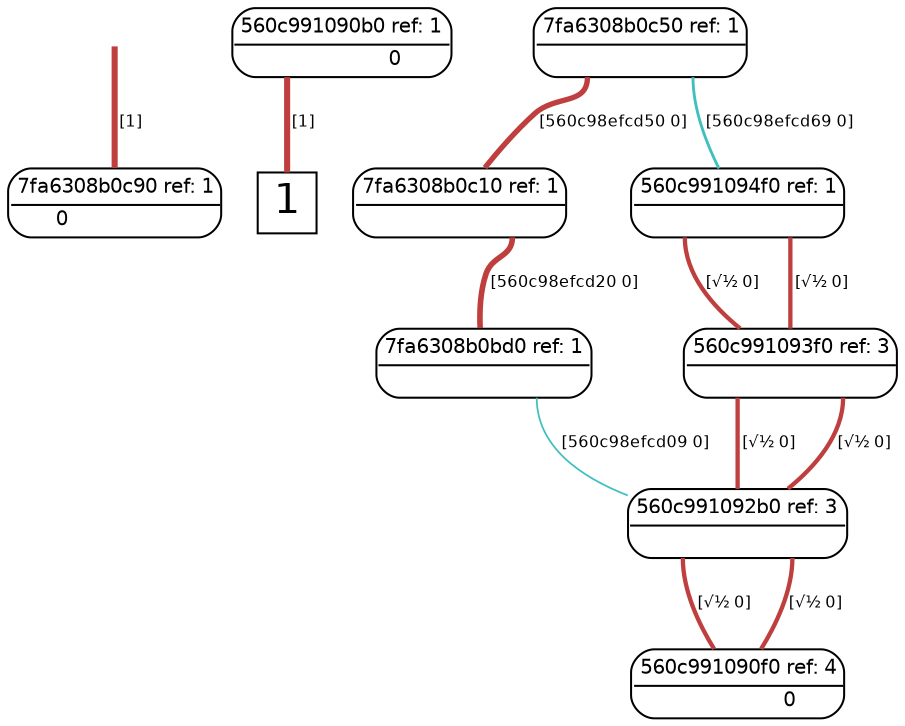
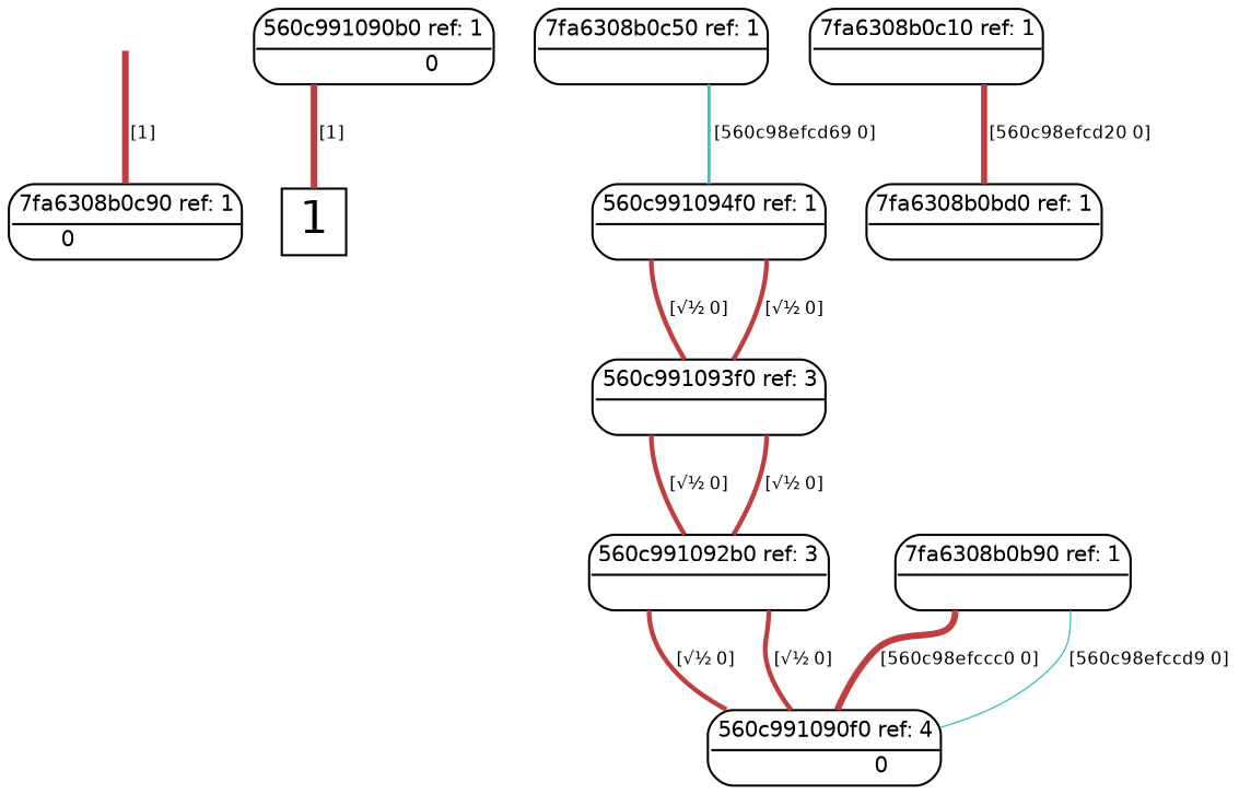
  digraph {
    fontname="DejaVu Sans"
    node [fontname="DejaVu Sans" shape=plain]
    edge [arrowhead=none color="0.000 0.667 0.750" fontname="DejaVu Sans" penwidth=2.12132 tailport="0:s"]
    root [shape=point style=invis]
    n2 [label=<<font point-size="10"><table border="1" cellspacing="0" cellpadding="2" style="rounded"><tr><td colspan="2" border="1" sides="B">7fa6308b0c90 ref: 1</td></tr><tr><td port="0" href="javascript:;" border="0" tooltip="0">&nbsp;0 </td><td port="1" href="javascript:;" border="0" tooltip="1"><font color="white">&nbsp;0 </font></td></tr></table></font>>]
    n3 [height=0.3 label=<<font point-size="20">1</font>> shape=box width=0.3]
    n4 [label=<<font point-size="10"><table border="1" cellspacing="0" cellpadding="2" style="rounded"><tr><td colspan="2" border="1" sides="B">7fa6308b0c50 ref: 1</td></tr><tr><td port="0" href="javascript:;" border="0" tooltip="0.8814"><font color="white">&nbsp;0 </font></td><td port="1" href="javascript:;" border="0" tooltip="-0.4723"><font color="white">&nbsp;0 </font></td></tr></table></font>>]
    n5 [label=<<font point-size="10"><table border="1" cellspacing="0" cellpadding="2" style="rounded"><tr><td colspan="2" border="1" sides="B">560c991094f0 ref: 1</td></tr><tr><td port="0" href="javascript:;" border="0" tooltip="0.7071"><font color="white">&nbsp;0 </font></td><td port="1" href="javascript:;" border="0" tooltip="0.7071"><font color="white">&nbsp;0 </font></td></tr></table></font>>]
    n6 [label=<<font point-size="10"><table border="1" cellspacing="0" cellpadding="2" style="rounded"><tr><td colspan="2" border="1" sides="B">7fa6308b0c10 ref: 1</td></tr><tr><td port="0" href="javascript:;" border="0" tooltip="-0.3789"><font color="white">&nbsp;0 </font></td><td port="1" href="javascript:;" border="0" tooltip="0.9254"><font color="white">&nbsp;0 </font></td></tr></table></font>>]
    n7 [label=<<font point-size="10"><table border="1" cellspacing="0" cellpadding="2" style="rounded"><tr><td colspan="2" border="1" sides="B">560c991093f0 ref: 3</td></tr><tr><td port="0" href="javascript:;" border="0" tooltip="0.7071"><font color="white">&nbsp;0 </font></td><td port="1" href="javascript:;" border="0" tooltip="0.7071"><font color="white">&nbsp;0 </font></td></tr></table></font>>]
    n8 [label=<<font point-size="10"><table border="1" cellspacing="0" cellpadding="2" style="rounded"><tr><td colspan="2" border="1" sides="B">7fa6308b0bd0 ref: 1</td></tr><tr><td port="0" href="javascript:;" border="0" tooltip="0.9572"><font color="white">&nbsp;0 </font></td><td port="1" href="javascript:;" border="0" tooltip="-0.2895"><font color="white">&nbsp;0 </font></td></tr></table></font>>]
    n9 [label=<<font point-size="10"><table border="1" cellspacing="0" cellpadding="2" style="rounded"><tr><td colspan="2" border="1" sides="B">560c991092b0 ref: 3</td></tr><tr><td port="0" href="javascript:;" border="0" tooltip="0.7071"><font color="white">&nbsp;0 </font></td><td port="1" href="javascript:;" border="0" tooltip="0.7071"><font color="white">&nbsp;0 </font></td></tr></table></font>>]
    n10 [label=<<font point-size="10"><table border="1" cellspacing="0" cellpadding="2" style="rounded"><tr><td colspan="2" border="1" sides="B">560c991090f0 ref: 4</td></tr><tr><td port="0" href="javascript:;" border="0" tooltip="1"><font color="white">&nbsp;0 </font></td><td port="1" href="javascript:;" border="0" tooltip="0">&nbsp;0 </td></tr></table></font>>]
+   n11 [label=<<font point-size="10"><table border="1" cellspacing="0" cellpadding="2" style="rounded"><tr><td colspan="2" border="1" sides="B">7fa6308b0b90 ref: 1</td></tr><tr><td port="0" href="javascript:;" border="0" tooltip="0.9769"><font color="white">&nbsp;0 </font></td><td port="1" href="javascript:;" border="0" tooltip="-0.2139"><font color="white">&nbsp;0 </font></td></tr></table></font>>]
    n12 [label=<<font point-size="10"><table border="1" cellspacing="0" cellpadding="2" style="rounded"><tr><td colspan="2" border="1" sides="B">560c991090b0 ref: 1</td></tr><tr><td port="0" href="javascript:;" border="0" tooltip="1"><font color="white">&nbsp;0 </font></td><td port="1" href="javascript:;" border="0" tooltip="0">&nbsp;0 </td></tr></table></font>>]
    root -> n2 [label=<<font point-size="8">&nbsp;[1]</font>> penwidth=3]
    n4 -> n5 [color="0.500 0.667 0.750" label=<<font point-size="8">&nbsp;[560c98efcd69 0]</font>> penwidth=1.41698 tailport="1:s"]
-   n4 -> n6 [label=<<font point-size="8">&nbsp;[560c98efcd50 0]</font>> penwidth=2.64427]
    n5 -> n7 [label=<<font point-size="8">&nbsp;[√½ 0]</font>> tailport="1:s"]
    n5 -> n7 [label=<<font point-size="8">&nbsp;[√½ 0]</font>>]
    n6 -> n8 [label=<<font point-size="8">&nbsp;[560c98efcd20 0]</font>> penwidth=2.7763 tailport="1:s"]
    n7 -> n9 [label=<<font point-size="8">&nbsp;[√½ 0]</font>> tailport="1:s"]
    n7 -> n9 [label=<<font point-size="8">&nbsp;[√½ 0]</font>>]
-   n8 -> n9 [color="0.500 0.667 0.750" label=<<font point-size="8">&nbsp;[560c98efcd09 0]</font>> penwidth=0.868566 tailport="1:s"]
    n9 -> n10 [label=<<font point-size="8">&nbsp;[√½ 0]</font>> tailport="1:s"]
    n9 -> n10 [label=<<font point-size="8">&nbsp;[√½ 0]</font>>]
+   n11 -> n10 [color="0.500 0.667 0.750" label=<<font point-size="8">&nbsp;[560c98efccd9 0]</font>> penwidth=0.64165 tailport="1:s"]
+   n11 -> n10 [label=<<font point-size="8">&nbsp;[560c98efccc0 0]</font>> penwidth=2.93058]
    n12 -> n3 [label=<<font point-size="8">&nbsp;[1]</font>> penwidth=3]
  }
